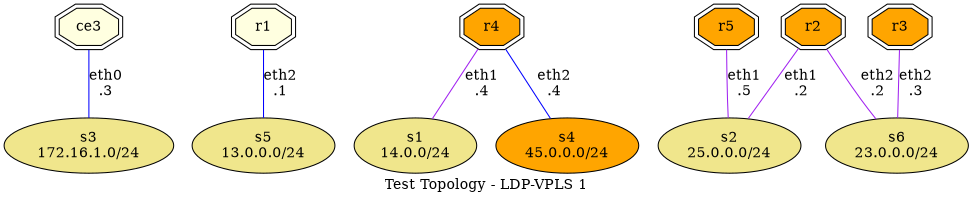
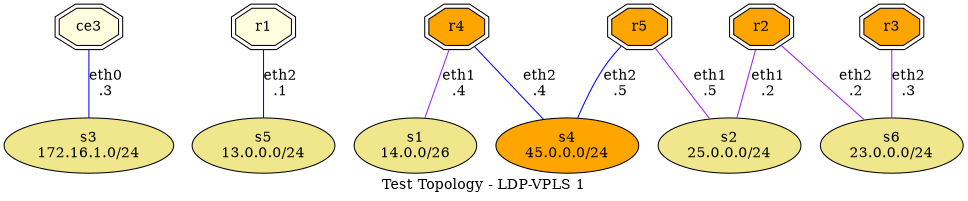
  graph {
    label="Test Topology - LDP-VPLS 1"
    node [fillcolor=khaki shape=doubleoctagon style=filled]
    edge [color=purple]
    n1 [fillcolor=lightyellow label=ce3]
    n2 [label="s3\n172.16.1.0/24" shape=oval]
    n3 [fillcolor=lightyellow label=r1]
    n4 [label="s5\n13.0.0.0/24" shape=oval]
-   n5 [label="s1\n14.0.0/24" shape=oval]
+   n5 [label="s1\n14.0.0/26" shape=oval]
    n6 [fillcolor=orange label=r2]
    n7 [label="s2\n25.0.0.0/24" shape=oval]
    n8 [label="s6\n23.0.0.0/24" shape=oval]
    n9 [fillcolor=orange label=r3]
    n10 [fillcolor=orange label=r4]
    n11 [fillcolor=orange label="s4\n45.0.0.0/24" shape=oval]
    n12 [fillcolor=orange label=r5]
    n1 -- n2 [color=blue label="eth0\n.3"]
    n3 -- n4 [color=blue label="eth2\n.1"]
    n6 -- n7 [label="eth1\n.2"]
    n6 -- n8 [label="eth2\n.2"]
    n9 -- n8 [label="eth2\n.3"]
    n10 -- n5 [label="eth1\n.4"]
    n10 -- n11 [color=blue label="eth2\n.4"]
    n12 -- n7 [label="eth1\n.5"]
+   n12 -- n11 [color=blue label="eth2\n.5"]
  }
